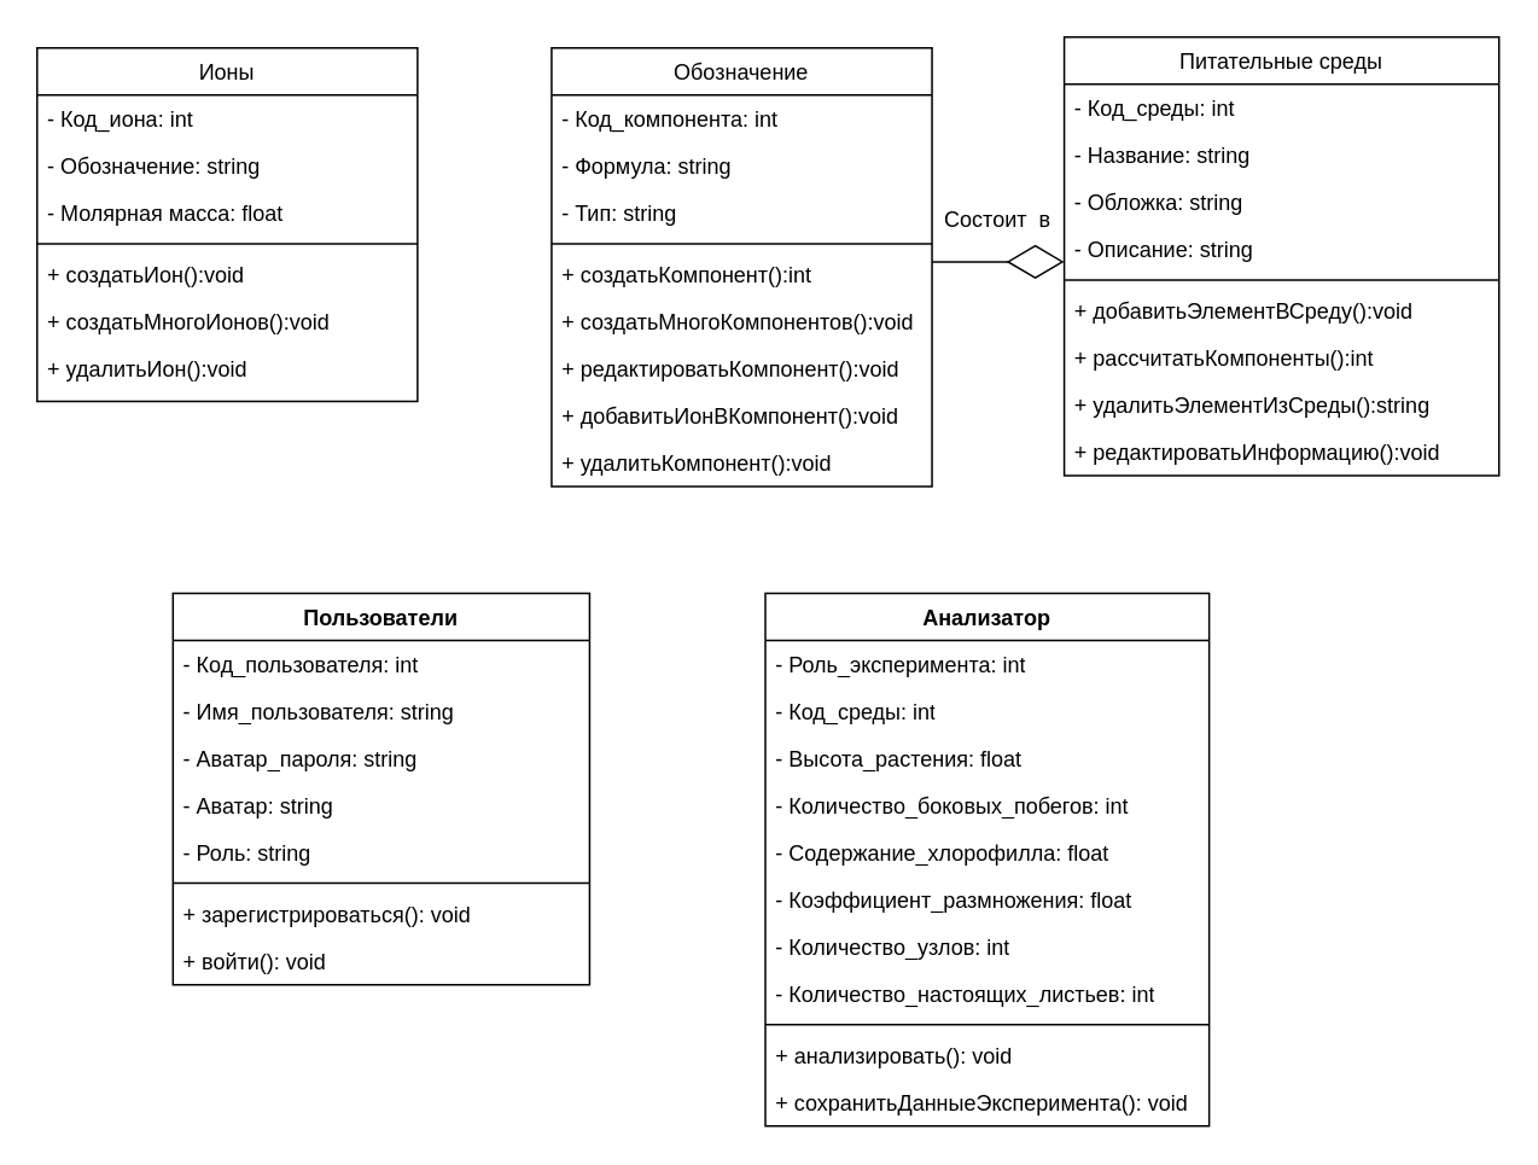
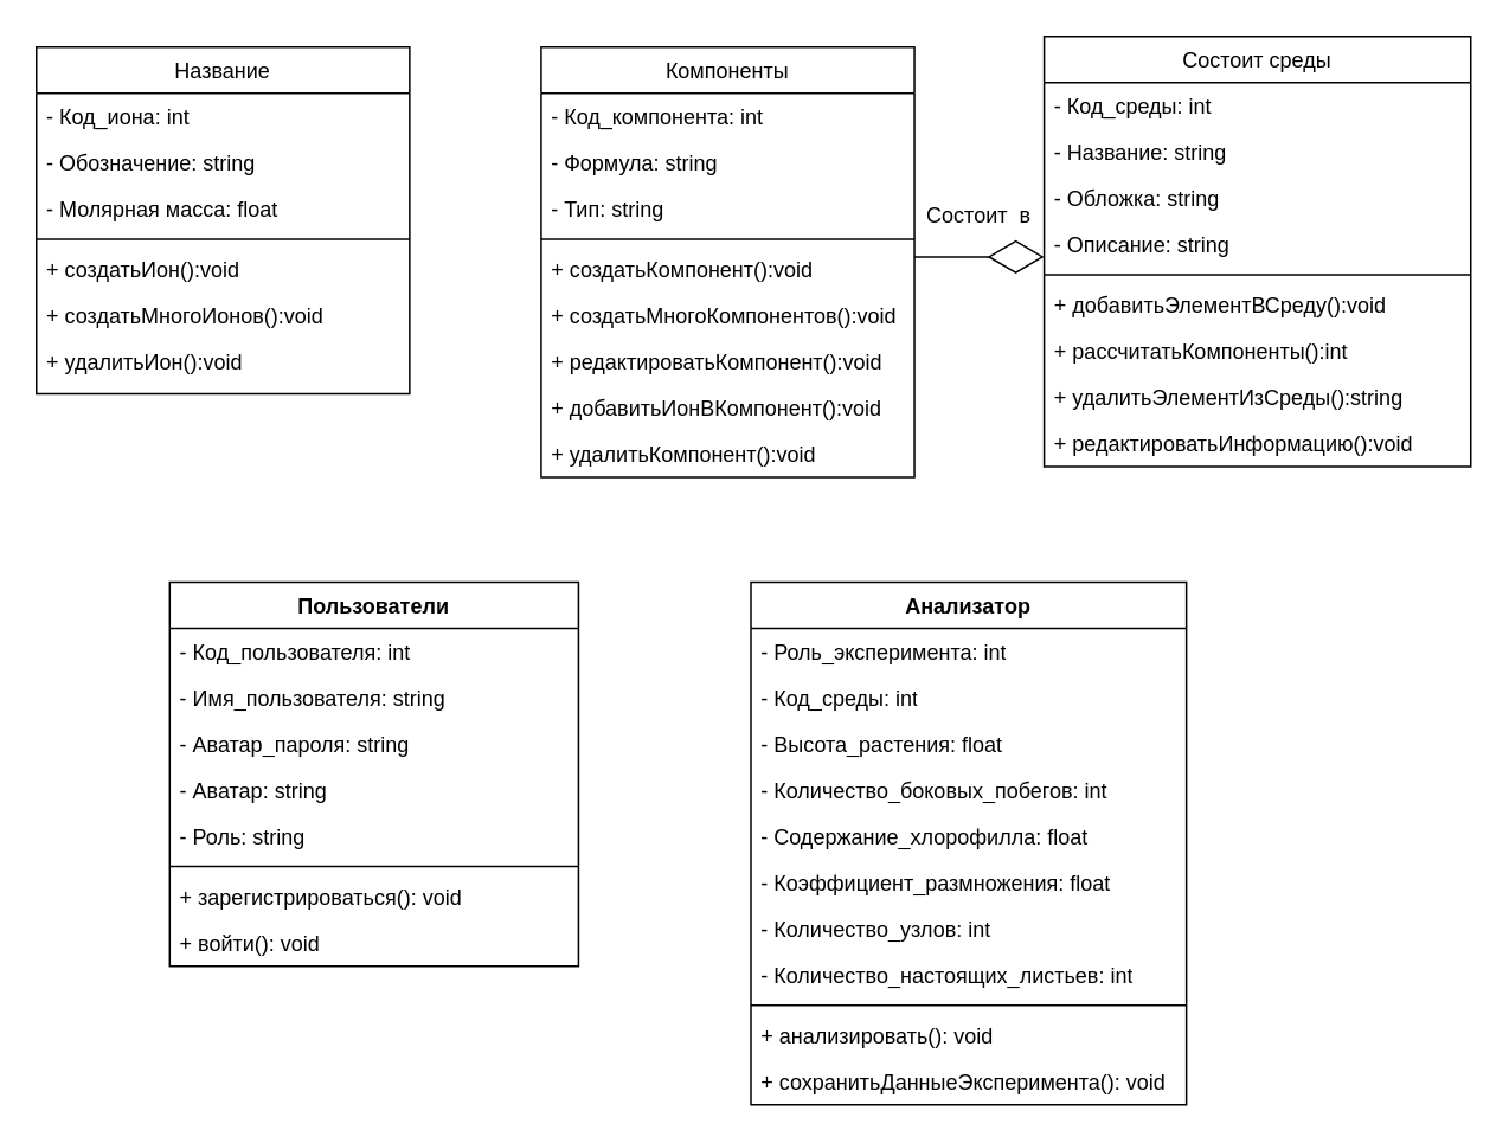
  <mxCell id="0" />
  <mxCell id="1" parent="0" />
- <mxCell id="2" value="Обозначение" style="swimlane;fontStyle=0;align=center;verticalAlign=top;childLayout=stackLayout;horizontal=1;startSize=26;horizontalStack=0;resizeParent=1;resizeLast=0;collapsible=1;marginBottom=0;rounded=0;shadow=0;strokeWidth=1;" parent="1" vertex="1"><mxGeometry x="304" y="26" width="210" height="242" as="geometry"><mxRectangle x="230" y="140" width="160" height="26" as="alternateBounds" /></mxGeometry></mxCell>
+ <mxCell id="2" value="Компоненты" style="swimlane;fontStyle=0;align=center;verticalAlign=top;childLayout=stackLayout;horizontal=1;startSize=26;horizontalStack=0;resizeParent=1;resizeLast=0;collapsible=1;marginBottom=0;rounded=0;shadow=0;strokeWidth=1;" parent="1" vertex="1"><mxGeometry x="304" y="26" width="210" height="242" as="geometry"><mxRectangle x="230" y="140" width="160" height="26" as="alternateBounds" /></mxGeometry></mxCell>
  <mxCell id="3" value="- Код_компонента: int" style="text;align=left;verticalAlign=top;spacingLeft=4;spacingRight=4;overflow=hidden;rotatable=0;points=[[0,0.5],[1,0.5]];portConstraint=eastwest;" parent="2" vertex="1"><mxGeometry y="26" width="210" height="26" as="geometry" /></mxCell>
  <mxCell id="4" value="- Формула: string" style="text;align=left;verticalAlign=top;spacingLeft=4;spacingRight=4;overflow=hidden;rotatable=0;points=[[0,0.5],[1,0.5]];portConstraint=eastwest;rounded=0;shadow=0;html=0;" parent="2" vertex="1"><mxGeometry y="52" width="210" height="26" as="geometry" /></mxCell>
  <mxCell id="5" value="- Тип: string" style="text;align=left;verticalAlign=top;spacingLeft=4;spacingRight=4;overflow=hidden;rotatable=0;points=[[0,0.5],[1,0.5]];portConstraint=eastwest;rounded=0;shadow=0;html=0;" parent="2" vertex="1"><mxGeometry y="78" width="210" height="26" as="geometry" /></mxCell>
  <mxCell id="6" value="" style="line;html=1;strokeWidth=1;align=left;verticalAlign=middle;spacingTop=-1;spacingLeft=3;spacingRight=3;rotatable=0;labelPosition=right;points=[];portConstraint=eastwest;" parent="2" vertex="1"><mxGeometry y="104" width="210" height="8" as="geometry" /></mxCell>
- <mxCell id="7" value="+ создатьКомпонент():int" style="text;align=left;verticalAlign=top;spacingLeft=4;spacingRight=4;overflow=hidden;rotatable=0;points=[[0,0.5],[1,0.5]];portConstraint=eastwest;" parent="2" vertex="1"><mxGeometry y="112" width="210" height="26" as="geometry" /></mxCell>
+ <mxCell id="7" value="+ создатьКомпонент():void" style="text;align=left;verticalAlign=top;spacingLeft=4;spacingRight=4;overflow=hidden;rotatable=0;points=[[0,0.5],[1,0.5]];portConstraint=eastwest;" parent="2" vertex="1"><mxGeometry y="112" width="210" height="26" as="geometry" /></mxCell>
  <mxCell id="8" value="+ создатьМногоКомпонентов():void" style="text;align=left;verticalAlign=top;spacingLeft=4;spacingRight=4;overflow=hidden;rotatable=0;points=[[0,0.5],[1,0.5]];portConstraint=eastwest;" parent="2" vertex="1"><mxGeometry y="138" width="210" height="26" as="geometry" /></mxCell>
  <mxCell id="9" value="+ редактироватьКомпонент():void" style="text;align=left;verticalAlign=top;spacingLeft=4;spacingRight=4;overflow=hidden;rotatable=0;points=[[0,0.5],[1,0.5]];portConstraint=eastwest;" parent="2" vertex="1"><mxGeometry y="164" width="210" height="26" as="geometry" /></mxCell>
  <mxCell id="10" value="+ добавитьИонВКомпонент():void" style="text;align=left;verticalAlign=top;spacingLeft=4;spacingRight=4;overflow=hidden;rotatable=0;points=[[0,0.5],[1,0.5]];portConstraint=eastwest;" vertex="1" parent="2"><mxGeometry y="190" width="210" height="26" as="geometry" /></mxCell>
  <mxCell id="11" value="+ удалитьКомпонент():void" style="text;align=left;verticalAlign=top;spacingLeft=4;spacingRight=4;overflow=hidden;rotatable=0;points=[[0,0.5],[1,0.5]];portConstraint=eastwest;" vertex="1" parent="2"><mxGeometry y="216" width="210" height="26" as="geometry" /></mxCell>
- <mxCell id="12" value="Питательные среды" style="swimlane;fontStyle=0;align=center;verticalAlign=top;childLayout=stackLayout;horizontal=1;startSize=26;horizontalStack=0;resizeParent=1;resizeLast=0;collapsible=1;marginBottom=0;rounded=0;shadow=0;strokeWidth=1;" parent="1" vertex="1"><mxGeometry x="587" y="20" width="240" height="242" as="geometry"><mxRectangle x="550" y="140" width="160" height="26" as="alternateBounds" /></mxGeometry></mxCell>
+ <mxCell id="12" value="Состоит среды" style="swimlane;fontStyle=0;align=center;verticalAlign=top;childLayout=stackLayout;horizontal=1;startSize=26;horizontalStack=0;resizeParent=1;resizeLast=0;collapsible=1;marginBottom=0;rounded=0;shadow=0;strokeWidth=1;" parent="1" vertex="1"><mxGeometry x="587" y="20" width="240" height="242" as="geometry"><mxRectangle x="550" y="140" width="160" height="26" as="alternateBounds" /></mxGeometry></mxCell>
  <mxCell id="13" value="- Код_среды: int" style="text;align=left;verticalAlign=top;spacingLeft=4;spacingRight=4;overflow=hidden;rotatable=0;points=[[0,0.5],[1,0.5]];portConstraint=eastwest;" parent="12" vertex="1"><mxGeometry y="26" width="240" height="26" as="geometry" /></mxCell>
  <mxCell id="14" value="- Название: string" style="text;align=left;verticalAlign=top;spacingLeft=4;spacingRight=4;overflow=hidden;rotatable=0;points=[[0,0.5],[1,0.5]];portConstraint=eastwest;rounded=0;shadow=0;html=0;" parent="12" vertex="1"><mxGeometry y="52" width="240" height="26" as="geometry" /></mxCell>
  <mxCell id="15" value="- Обложка: string" style="text;align=left;verticalAlign=top;spacingLeft=4;spacingRight=4;overflow=hidden;rotatable=0;points=[[0,0.5],[1,0.5]];portConstraint=eastwest;rounded=0;shadow=0;html=0;" vertex="1" parent="12"><mxGeometry y="78" width="240" height="26" as="geometry" /></mxCell>
  <mxCell id="16" value="- Описание: string" style="text;align=left;verticalAlign=top;spacingLeft=4;spacingRight=4;overflow=hidden;rotatable=0;points=[[0,0.5],[1,0.5]];portConstraint=eastwest;rounded=0;shadow=0;html=0;" parent="12" vertex="1"><mxGeometry y="104" width="240" height="26" as="geometry" /></mxCell>
  <mxCell id="17" value="" style="line;html=1;strokeWidth=1;align=left;verticalAlign=middle;spacingTop=-1;spacingLeft=3;spacingRight=3;rotatable=0;labelPosition=right;points=[];portConstraint=eastwest;" parent="12" vertex="1"><mxGeometry y="130" width="240" height="8" as="geometry" /></mxCell>
  <mxCell id="18" value="+ добавитьЭлементВСреду():void" style="text;align=left;verticalAlign=top;spacingLeft=4;spacingRight=4;overflow=hidden;rotatable=0;points=[[0,0.5],[1,0.5]];portConstraint=eastwest;" parent="12" vertex="1"><mxGeometry y="138" width="240" height="26" as="geometry" /></mxCell>
  <mxCell id="19" value="+ рассчитатьКомпоненты():int" style="text;align=left;verticalAlign=top;spacingLeft=4;spacingRight=4;overflow=hidden;rotatable=0;points=[[0,0.5],[1,0.5]];portConstraint=eastwest;" parent="12" vertex="1"><mxGeometry y="164" width="240" height="26" as="geometry" /></mxCell>
  <mxCell id="20" value="+ удалитьЭлементИзСреды():string" style="text;align=left;verticalAlign=top;spacingLeft=4;spacingRight=4;overflow=hidden;rotatable=0;points=[[0,0.5],[1,0.5]];portConstraint=eastwest;" parent="12" vertex="1"><mxGeometry y="190" width="240" height="26" as="geometry" /></mxCell>
  <mxCell id="21" value="+ редактироватьИнформацию():void" style="text;align=left;verticalAlign=top;spacingLeft=4;spacingRight=4;overflow=hidden;rotatable=0;points=[[0,0.5],[1,0.5]];portConstraint=eastwest;" parent="12" vertex="1"><mxGeometry y="216" width="240" height="26" as="geometry" /></mxCell>
  <mxCell id="22" value="" style="endArrow=diamondThin;shadow=0;strokeWidth=1;rounded=0;endFill=0;edgeStyle=elbowEdgeStyle;elbow=vertical;endSize=29;" parent="1" source="2" target="12" edge="1"><mxGeometry x="0.5" y="41" relative="1" as="geometry"><mxPoint x="718" y="30" as="sourcePoint" /><mxPoint x="878" y="30" as="targetPoint" /><mxPoint x="-40" y="32" as="offset" /></mxGeometry></mxCell>
  <mxCell id="23" value="Состоит&amp;nbsp; в" style="text;html=1;resizable=0;points=[];;align=center;verticalAlign=middle;labelBackgroundColor=none;rounded=0;shadow=0;strokeWidth=1;fontSize=12;" parent="22" vertex="1" connectable="0"><mxGeometry x="0.5" y="49" relative="1" as="geometry"><mxPoint x="-20" y="25" as="offset" /></mxGeometry></mxCell>
  <mxCell id="24" value="Пользователи" style="swimlane;fontStyle=1;align=center;verticalAlign=top;childLayout=stackLayout;horizontal=1;startSize=26;horizontalStack=0;resizeParent=1;resizeParentMax=0;resizeLast=0;collapsible=1;marginBottom=0;whiteSpace=wrap;html=1;" parent="1" vertex="1"><mxGeometry x="95" y="327" width="230" height="216" as="geometry" /></mxCell>
  <mxCell id="25" value="- Код_пользователя: int" style="text;strokeColor=none;fillColor=none;align=left;verticalAlign=top;spacingLeft=4;spacingRight=4;overflow=hidden;rotatable=0;points=[[0,0.5],[1,0.5]];portConstraint=eastwest;whiteSpace=wrap;html=1;" parent="24" vertex="1"><mxGeometry y="26" width="230" height="26" as="geometry" /></mxCell>
  <mxCell id="26" value="- Имя_пользователя: string" style="text;strokeColor=none;fillColor=none;align=left;verticalAlign=top;spacingLeft=4;spacingRight=4;overflow=hidden;rotatable=0;points=[[0,0.5],[1,0.5]];portConstraint=eastwest;whiteSpace=wrap;html=1;" parent="24" vertex="1"><mxGeometry y="52" width="230" height="26" as="geometry" /></mxCell>
  <mxCell id="27" value="- Аватар_пароля: string" style="text;strokeColor=none;fillColor=none;align=left;verticalAlign=top;spacingLeft=4;spacingRight=4;overflow=hidden;rotatable=0;points=[[0,0.5],[1,0.5]];portConstraint=eastwest;whiteSpace=wrap;html=1;" parent="24" vertex="1"><mxGeometry y="78" width="230" height="26" as="geometry" /></mxCell>
  <mxCell id="28" value="- Аватар: string" style="text;strokeColor=none;fillColor=none;align=left;verticalAlign=top;spacingLeft=4;spacingRight=4;overflow=hidden;rotatable=0;points=[[0,0.5],[1,0.5]];portConstraint=eastwest;whiteSpace=wrap;html=1;" parent="24" vertex="1"><mxGeometry y="104" width="230" height="26" as="geometry" /></mxCell>
  <mxCell id="29" value="- Роль: string" style="text;strokeColor=none;fillColor=none;align=left;verticalAlign=top;spacingLeft=4;spacingRight=4;overflow=hidden;rotatable=0;points=[[0,0.5],[1,0.5]];portConstraint=eastwest;whiteSpace=wrap;html=1;" parent="24" vertex="1"><mxGeometry y="130" width="230" height="26" as="geometry" /></mxCell>
  <mxCell id="30" value="" style="line;strokeWidth=1;fillColor=none;align=left;verticalAlign=middle;spacingTop=-1;spacingLeft=3;spacingRight=3;rotatable=0;labelPosition=right;points=[];portConstraint=eastwest;strokeColor=inherit;" parent="24" vertex="1"><mxGeometry y="156" width="230" height="8" as="geometry" /></mxCell>
  <mxCell id="31" value="+ зарегистрироваться(): void" style="text;strokeColor=none;fillColor=none;align=left;verticalAlign=top;spacingLeft=4;spacingRight=4;overflow=hidden;rotatable=0;points=[[0,0.5],[1,0.5]];portConstraint=eastwest;whiteSpace=wrap;html=1;" parent="24" vertex="1"><mxGeometry y="164" width="230" height="26" as="geometry" /></mxCell>
  <mxCell id="32" value="+ войти(): void" style="text;strokeColor=none;fillColor=none;align=left;verticalAlign=top;spacingLeft=4;spacingRight=4;overflow=hidden;rotatable=0;points=[[0,0.5],[1,0.5]];portConstraint=eastwest;whiteSpace=wrap;html=1;" parent="24" vertex="1"><mxGeometry y="190" width="230" height="26" as="geometry" /></mxCell>
- <mxCell id="33" value="Ионы" style="swimlane;fontStyle=0;align=center;verticalAlign=top;childLayout=stackLayout;horizontal=1;startSize=26;horizontalStack=0;resizeParent=1;resizeLast=0;collapsible=1;marginBottom=0;rounded=0;shadow=0;strokeWidth=1;" vertex="1" parent="1"><mxGeometry x="20" y="26" width="210" height="195" as="geometry"><mxRectangle x="230" y="140" width="160" height="26" as="alternateBounds" /></mxGeometry></mxCell>
+ <mxCell id="33" value="Название" style="swimlane;fontStyle=0;align=center;verticalAlign=top;childLayout=stackLayout;horizontal=1;startSize=26;horizontalStack=0;resizeParent=1;resizeLast=0;collapsible=1;marginBottom=0;rounded=0;shadow=0;strokeWidth=1;" vertex="1" parent="1"><mxGeometry x="20" y="26" width="210" height="195" as="geometry"><mxRectangle x="230" y="140" width="160" height="26" as="alternateBounds" /></mxGeometry></mxCell>
  <mxCell id="34" value="- Код_иона: int" style="text;align=left;verticalAlign=top;spacingLeft=4;spacingRight=4;overflow=hidden;rotatable=0;points=[[0,0.5],[1,0.5]];portConstraint=eastwest;" vertex="1" parent="33"><mxGeometry y="26" width="210" height="26" as="geometry" /></mxCell>
  <mxCell id="35" value="- Обозначение: string" style="text;align=left;verticalAlign=top;spacingLeft=4;spacingRight=4;overflow=hidden;rotatable=0;points=[[0,0.5],[1,0.5]];portConstraint=eastwest;rounded=0;shadow=0;html=0;" vertex="1" parent="33"><mxGeometry y="52" width="210" height="26" as="geometry" /></mxCell>
  <mxCell id="36" value="- Молярная масса: float" style="text;align=left;verticalAlign=top;spacingLeft=4;spacingRight=4;overflow=hidden;rotatable=0;points=[[0,0.5],[1,0.5]];portConstraint=eastwest;rounded=0;shadow=0;html=0;" vertex="1" parent="33"><mxGeometry y="78" width="210" height="26" as="geometry" /></mxCell>
  <mxCell id="37" value="" style="line;html=1;strokeWidth=1;align=left;verticalAlign=middle;spacingTop=-1;spacingLeft=3;spacingRight=3;rotatable=0;labelPosition=right;points=[];portConstraint=eastwest;" vertex="1" parent="33"><mxGeometry y="104" width="210" height="8" as="geometry" /></mxCell>
  <mxCell id="38" value="+ создатьИон():void" style="text;align=left;verticalAlign=top;spacingLeft=4;spacingRight=4;overflow=hidden;rotatable=0;points=[[0,0.5],[1,0.5]];portConstraint=eastwest;" vertex="1" parent="33"><mxGeometry y="112" width="210" height="26" as="geometry" /></mxCell>
  <mxCell id="39" value="+ создатьМногоИонов():void" style="text;align=left;verticalAlign=top;spacingLeft=4;spacingRight=4;overflow=hidden;rotatable=0;points=[[0,0.5],[1,0.5]];portConstraint=eastwest;" vertex="1" parent="33"><mxGeometry y="138" width="210" height="26" as="geometry" /></mxCell>
  <mxCell id="40" value="+ удалитьИон():void" style="text;align=left;verticalAlign=top;spacingLeft=4;spacingRight=4;overflow=hidden;rotatable=0;points=[[0,0.5],[1,0.5]];portConstraint=eastwest;" vertex="1" parent="33"><mxGeometry y="164" width="210" height="26" as="geometry" /></mxCell>
  <mxCell id="41" value="Анализатор" style="swimlane;fontStyle=1;align=center;verticalAlign=top;childLayout=stackLayout;horizontal=1;startSize=26;horizontalStack=0;resizeParent=1;resizeParentMax=0;resizeLast=0;collapsible=1;marginBottom=0;whiteSpace=wrap;html=1;" vertex="1" parent="1"><mxGeometry x="422" y="327" width="245" height="294" as="geometry" /></mxCell>
  <mxCell id="42" value="- Роль_эксперимента: int" style="text;strokeColor=none;fillColor=none;align=left;verticalAlign=top;spacingLeft=4;spacingRight=4;overflow=hidden;rotatable=0;points=[[0,0.5],[1,0.5]];portConstraint=eastwest;whiteSpace=wrap;html=1;" vertex="1" parent="41"><mxGeometry y="26" width="245" height="26" as="geometry" /></mxCell>
  <mxCell id="43" value="- Код_среды: int" style="text;strokeColor=none;fillColor=none;align=left;verticalAlign=top;spacingLeft=4;spacingRight=4;overflow=hidden;rotatable=0;points=[[0,0.5],[1,0.5]];portConstraint=eastwest;whiteSpace=wrap;html=1;" vertex="1" parent="41"><mxGeometry y="52" width="245" height="26" as="geometry" /></mxCell>
  <mxCell id="44" value="- Высота_растения: float" style="text;strokeColor=none;fillColor=none;align=left;verticalAlign=top;spacingLeft=4;spacingRight=4;overflow=hidden;rotatable=0;points=[[0,0.5],[1,0.5]];portConstraint=eastwest;whiteSpace=wrap;html=1;" vertex="1" parent="41"><mxGeometry y="78" width="245" height="26" as="geometry" /></mxCell>
  <mxCell id="45" value="- Количество_боковых_побегов: int" style="text;strokeColor=none;fillColor=none;align=left;verticalAlign=top;spacingLeft=4;spacingRight=4;overflow=hidden;rotatable=0;points=[[0,0.5],[1,0.5]];portConstraint=eastwest;whiteSpace=wrap;html=1;" vertex="1" parent="41"><mxGeometry y="104" width="245" height="26" as="geometry" /></mxCell>
  <mxCell id="46" value="- Содержание_хлорофилла: float" style="text;strokeColor=none;fillColor=none;align=left;verticalAlign=top;spacingLeft=4;spacingRight=4;overflow=hidden;rotatable=0;points=[[0,0.5],[1,0.5]];portConstraint=eastwest;whiteSpace=wrap;html=1;" vertex="1" parent="41"><mxGeometry y="130" width="245" height="26" as="geometry" /></mxCell>
  <mxCell id="47" value="- Коэффициент_размножения: float" style="text;strokeColor=none;fillColor=none;align=left;verticalAlign=top;spacingLeft=4;spacingRight=4;overflow=hidden;rotatable=0;points=[[0,0.5],[1,0.5]];portConstraint=eastwest;whiteSpace=wrap;html=1;" vertex="1" parent="41"><mxGeometry y="156" width="245" height="26" as="geometry" /></mxCell>
  <mxCell id="48" value="- Количество_узлов: int" style="text;strokeColor=none;fillColor=none;align=left;verticalAlign=top;spacingLeft=4;spacingRight=4;overflow=hidden;rotatable=0;points=[[0,0.5],[1,0.5]];portConstraint=eastwest;whiteSpace=wrap;html=1;" vertex="1" parent="41"><mxGeometry y="182" width="245" height="26" as="geometry" /></mxCell>
  <mxCell id="49" value="- Количество_настоящих_листьев: int" style="text;strokeColor=none;fillColor=none;align=left;verticalAlign=top;spacingLeft=4;spacingRight=4;overflow=hidden;rotatable=0;points=[[0,0.5],[1,0.5]];portConstraint=eastwest;whiteSpace=wrap;html=1;" vertex="1" parent="41"><mxGeometry y="208" width="245" height="26" as="geometry" /></mxCell>
  <mxCell id="50" value="" style="line;strokeWidth=1;fillColor=none;align=left;verticalAlign=middle;spacingTop=-1;spacingLeft=3;spacingRight=3;rotatable=0;labelPosition=right;points=[];portConstraint=eastwest;strokeColor=inherit;" vertex="1" parent="41"><mxGeometry y="234" width="245" height="8" as="geometry" /></mxCell>
  <mxCell id="51" value="+ анализировать(): void" style="text;strokeColor=none;fillColor=none;align=left;verticalAlign=top;spacingLeft=4;spacingRight=4;overflow=hidden;rotatable=0;points=[[0,0.5],[1,0.5]];portConstraint=eastwest;whiteSpace=wrap;html=1;" vertex="1" parent="41"><mxGeometry y="242" width="245" height="26" as="geometry" /></mxCell>
  <mxCell id="52" value="+ сохранитьДанныеЭксперимента(): void" style="text;strokeColor=none;fillColor=none;align=left;verticalAlign=top;spacingLeft=4;spacingRight=4;overflow=hidden;rotatable=0;points=[[0,0.5],[1,0.5]];portConstraint=eastwest;whiteSpace=wrap;html=1;" vertex="1" parent="41"><mxGeometry y="268" width="245" height="26" as="geometry" /></mxCell>
